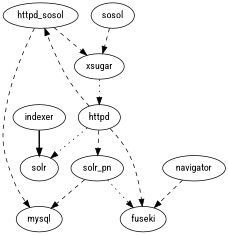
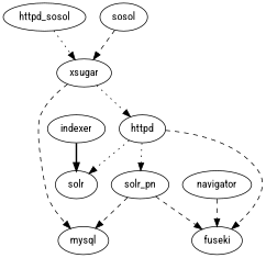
  digraph {
    fontname="Roboto Condensed"
    node [fontname="Roboto Condensed"]
    edge [fontname="Roboto Condensed" style=dashed]
    n1 [label=httpd_sosol]
    httpd
    n3 [label=solr_pn]
    fuseki
    solr
    xsugar
    mysql
    sosol
    navigator
    indexer
-   n1 -> xsugar
-   n1 -> mysql
-   httpd -> n1
-   httpd -> n3
+   n1 -> xsugar [style=dotted]
+   xsugar -> mysql
+   httpd -> n3 [style=dotted]
    httpd -> fuseki
    httpd -> solr [style=dotted]
-   n3 -> fuseki [style=dotted]
+   n3 -> fuseki
    n3 -> mysql
    xsugar -> httpd [style=dotted]
    sosol -> xsugar
    navigator -> fuseki
    indexer -> solr [style=bold]
  }
